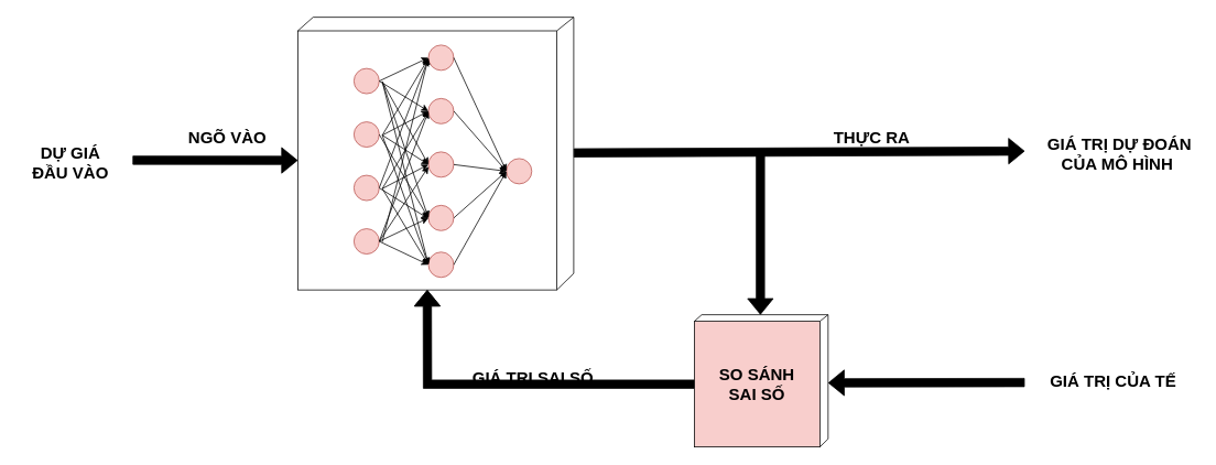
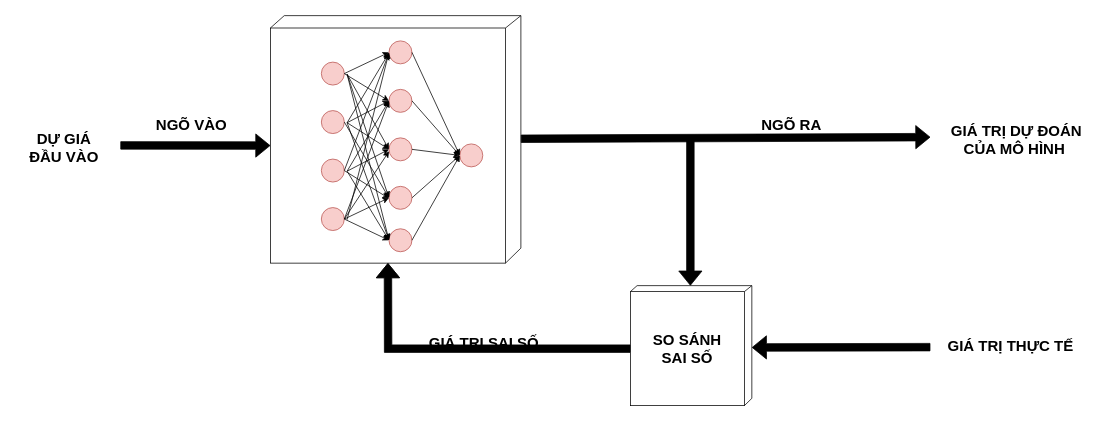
  <mxCell id="0" />
  <mxCell id="1" parent="0" />
  <mxCell id="2" value="" style="group" vertex="1" connectable="0" parent="1"><mxGeometry x="360" y="20" width="334" height="330" as="geometry" /></mxCell>
  <mxCell id="3" value="" style="whiteSpace=wrap;html=1;aspect=fixed;" vertex="1" parent="2"><mxGeometry y="16.5" width="313.5" height="313.5" as="geometry" /></mxCell>
  <mxCell id="4" value="" style="endArrow=none;html=1;rounded=0;" edge="1" parent="2"><mxGeometry width="50" height="50" relative="1" as="geometry"><mxPoint y="16.5" as="sourcePoint" /><mxPoint x="18.5" as="targetPoint" /></mxGeometry></mxCell>
  <mxCell id="5" value="" style="endArrow=none;html=1;rounded=0;entryX=1;entryY=1;entryDx=0;entryDy=0;" edge="1" parent="2" target="3"><mxGeometry width="50" height="50" relative="1" as="geometry"><mxPoint x="334" as="sourcePoint" /><mxPoint x="388.5" y="181.5" as="targetPoint" /><Array as="points"><mxPoint x="334" y="310" /></Array></mxGeometry></mxCell>
  <mxCell id="6" value="" style="endArrow=none;html=1;rounded=0;exitX=0;exitY=0;exitDx=0;exitDy=0;entryX=1;entryY=0;entryDx=0;entryDy=0;" edge="1" parent="2" target="3"><mxGeometry width="50" height="50" relative="1" as="geometry"><mxPoint x="18.5" as="sourcePoint" /><mxPoint x="334.2" as="targetPoint" /><Array as="points"><mxPoint x="334" /></Array></mxGeometry></mxCell>
  <mxCell id="7" value="" style="group" vertex="1" connectable="0" parent="1"><mxGeometry x="427.959" y="53.673" width="218.98" height="282.857" as="geometry" /></mxCell>
  <mxCell id="8" value="" style="ellipse;whiteSpace=wrap;html=1;aspect=fixed;fillColor=#f8cecc;strokeColor=#b85450;" vertex="1" parent="7"><mxGeometry y="28.286" width="30.636" height="30.636" as="geometry" /></mxCell>
  <mxCell id="9" value="" style="ellipse;whiteSpace=wrap;html=1;aspect=fixed;fillColor=#f8cecc;strokeColor=#b85450;" vertex="1" parent="7"><mxGeometry y="92.939" width="30.636" height="30.636" as="geometry" /></mxCell>
  <mxCell id="10" value="" style="ellipse;whiteSpace=wrap;html=1;aspect=fixed;fillColor=#f8cecc;strokeColor=#b85450;" vertex="1" parent="7"><mxGeometry y="157.592" width="30.636" height="30.636" as="geometry" /></mxCell>
  <mxCell id="11" value="" style="ellipse;whiteSpace=wrap;html=1;aspect=fixed;fillColor=#f8cecc;strokeColor=#b85450;" vertex="1" parent="7"><mxGeometry y="222.245" width="30.636" height="30.636" as="geometry" /></mxCell>
  <mxCell id="12" value="" style="ellipse;whiteSpace=wrap;html=1;aspect=fixed;fillColor=#f8cecc;strokeColor=#b85450;" vertex="1" parent="7"><mxGeometry x="90.168" width="30.636" height="30.636" as="geometry" /></mxCell>
  <mxCell id="13" value="" style="ellipse;whiteSpace=wrap;html=1;aspect=fixed;fillColor=#f8cecc;strokeColor=#b85450;" vertex="1" parent="7"><mxGeometry x="90.168" y="64.653" width="30.636" height="30.636" as="geometry" /></mxCell>
  <mxCell id="14" value="" style="ellipse;whiteSpace=wrap;html=1;aspect=fixed;fillColor=#f8cecc;strokeColor=#b85450;" vertex="1" parent="7"><mxGeometry x="90.168" y="129.306" width="30.636" height="30.636" as="geometry" /></mxCell>
  <mxCell id="15" value="" style="ellipse;whiteSpace=wrap;html=1;aspect=fixed;fillColor=#f8cecc;strokeColor=#b85450;" vertex="1" parent="7"><mxGeometry x="90.168" y="193.959" width="30.636" height="30.636" as="geometry" /></mxCell>
  <mxCell id="16" value="" style="ellipse;whiteSpace=wrap;html=1;aspect=fixed;fillColor=#f8cecc;strokeColor=#b85450;" vertex="1" parent="7"><mxGeometry x="90.168" y="250.531" width="30.636" height="30.636" as="geometry" /></mxCell>
  <mxCell id="17" value="" style="ellipse;whiteSpace=wrap;html=1;aspect=fixed;fillColor=#f8cecc;strokeColor=#b85450;" vertex="1" parent="7"><mxGeometry x="184.63" y="137.388" width="30.636" height="30.636" as="geometry" /></mxCell>
  <mxCell id="18" value="" style="endArrow=classic;html=1;rounded=0;exitX=1;exitY=0.5;exitDx=0;exitDy=0;entryX=0;entryY=0.5;entryDx=0;entryDy=0;" edge="1" parent="7" source="8" target="12"><mxGeometry width="50" height="50" relative="1" as="geometry"><mxPoint x="-55.818" y="129.306" as="sourcePoint" /><mxPoint x="4.294" y="48.49" as="targetPoint" /></mxGeometry></mxCell>
  <mxCell id="19" value="" style="endArrow=classic;html=1;rounded=0;exitX=1;exitY=0.5;exitDx=0;exitDy=0;entryX=0;entryY=0.5;entryDx=0;entryDy=0;" edge="1" parent="7" source="8" target="13"><mxGeometry width="50" height="50" relative="1" as="geometry"><mxPoint x="38.643" y="48.49" as="sourcePoint" /><mxPoint x="94.462" y="20.204" as="targetPoint" /></mxGeometry></mxCell>
  <mxCell id="20" value="" style="endArrow=classic;html=1;rounded=0;entryX=0;entryY=0.5;entryDx=0;entryDy=0;" edge="1" parent="7" target="14"><mxGeometry width="50" height="50" relative="1" as="geometry"><mxPoint x="34.35" y="44.449" as="sourcePoint" /><mxPoint x="94.462" y="84.857" as="targetPoint" /></mxGeometry></mxCell>
  <mxCell id="21" value="" style="endArrow=classic;html=1;rounded=0;entryX=0;entryY=0.5;entryDx=0;entryDy=0;" edge="1" parent="7" target="15"><mxGeometry width="50" height="50" relative="1" as="geometry"><mxPoint x="34.35" y="44.449" as="sourcePoint" /><mxPoint x="94.462" y="149.51" as="targetPoint" /></mxGeometry></mxCell>
  <mxCell id="22" value="" style="endArrow=classic;html=1;rounded=0;entryX=0;entryY=0.5;entryDx=0;entryDy=0;" edge="1" parent="7" target="16"><mxGeometry width="50" height="50" relative="1" as="geometry"><mxPoint x="34.35" y="44.449" as="sourcePoint" /><mxPoint x="94.462" y="214.163" as="targetPoint" /></mxGeometry></mxCell>
  <mxCell id="23" value="" style="endArrow=classic;html=1;rounded=0;entryX=0;entryY=0.5;entryDx=0;entryDy=0;exitX=1;exitY=0.5;exitDx=0;exitDy=0;" edge="1" parent="7" source="9" target="15"><mxGeometry width="50" height="50" relative="1" as="geometry"><mxPoint x="38.643" y="48.49" as="sourcePoint" /><mxPoint x="94.462" y="270.735" as="targetPoint" /></mxGeometry></mxCell>
  <mxCell id="24" value="" style="endArrow=classic;html=1;rounded=0;entryX=0;entryY=0.5;entryDx=0;entryDy=0;" edge="1" parent="7" target="14"><mxGeometry width="50" height="50" relative="1" as="geometry"><mxPoint x="34.35" y="109.102" as="sourcePoint" /><mxPoint x="94.462" y="214.163" as="targetPoint" /></mxGeometry></mxCell>
  <mxCell id="25" value="" style="endArrow=classic;html=1;rounded=0;entryX=0;entryY=0.5;entryDx=0;entryDy=0;" edge="1" parent="7" target="16"><mxGeometry width="50" height="50" relative="1" as="geometry"><mxPoint x="34.35" y="109.102" as="sourcePoint" /><mxPoint x="94.462" y="149.51" as="targetPoint" /></mxGeometry></mxCell>
  <mxCell id="26" value="" style="endArrow=classic;html=1;rounded=0;entryX=0;entryY=0.5;entryDx=0;entryDy=0;" edge="1" parent="7" target="13"><mxGeometry width="50" height="50" relative="1" as="geometry"><mxPoint x="34.35" y="109.102" as="sourcePoint" /><mxPoint x="94.462" y="270.735" as="targetPoint" /></mxGeometry></mxCell>
  <mxCell id="27" value="" style="endArrow=classic;html=1;rounded=0;" edge="1" parent="7"><mxGeometry width="50" height="50" relative="1" as="geometry"><mxPoint x="34.35" y="109.102" as="sourcePoint" /><mxPoint x="90.168" y="16.163" as="targetPoint" /></mxGeometry></mxCell>
  <mxCell id="28" value="" style="endArrow=classic;html=1;rounded=0;exitX=1;exitY=0.5;exitDx=0;exitDy=0;entryX=-0.01;entryY=0.557;entryDx=0;entryDy=0;entryPerimeter=0;" edge="1" parent="7" source="10" target="12"><mxGeometry width="50" height="50" relative="1" as="geometry"><mxPoint x="38.643" y="113.143" as="sourcePoint" /><mxPoint x="94.462" y="20.204" as="targetPoint" /></mxGeometry></mxCell>
  <mxCell id="29" value="" style="endArrow=classic;html=1;rounded=0;entryX=0;entryY=0.5;entryDx=0;entryDy=0;" edge="1" parent="7" target="13"><mxGeometry width="50" height="50" relative="1" as="geometry"><mxPoint x="34.35" y="173.755" as="sourcePoint" /><mxPoint x="98.756" y="24.245" as="targetPoint" /></mxGeometry></mxCell>
  <mxCell id="30" value="" style="endArrow=classic;html=1;rounded=0;entryX=0;entryY=0.5;entryDx=0;entryDy=0;" edge="1" parent="7" target="14"><mxGeometry width="50" height="50" relative="1" as="geometry"><mxPoint x="34.35" y="173.755" as="sourcePoint" /><mxPoint x="94.462" y="84.857" as="targetPoint" /></mxGeometry></mxCell>
  <mxCell id="31" value="" style="endArrow=classic;html=1;rounded=0;exitX=1;exitY=0.5;exitDx=0;exitDy=0;" edge="1" parent="7" source="10"><mxGeometry width="50" height="50" relative="1" as="geometry"><mxPoint x="38.643" y="177.796" as="sourcePoint" /><mxPoint x="90.168" y="210.122" as="targetPoint" /></mxGeometry></mxCell>
  <mxCell id="32" value="" style="endArrow=classic;html=1;rounded=0;entryX=0;entryY=0.5;entryDx=0;entryDy=0;" edge="1" parent="7" target="16"><mxGeometry width="50" height="50" relative="1" as="geometry"><mxPoint x="34.35" y="173.755" as="sourcePoint" /><mxPoint x="94.462" y="214.163" as="targetPoint" /></mxGeometry></mxCell>
  <mxCell id="33" value="" style="endArrow=classic;html=1;rounded=0;entryX=0;entryY=0.5;entryDx=0;entryDy=0;exitX=1;exitY=0.5;exitDx=0;exitDy=0;" edge="1" parent="7" source="11" target="16"><mxGeometry width="50" height="50" relative="1" as="geometry"><mxPoint x="38.643" y="177.796" as="sourcePoint" /><mxPoint x="94.462" y="270.735" as="targetPoint" /></mxGeometry></mxCell>
  <mxCell id="34" value="" style="endArrow=classic;html=1;rounded=0;entryX=0;entryY=0.5;entryDx=0;entryDy=0;exitX=1;exitY=0.5;exitDx=0;exitDy=0;" edge="1" parent="7" source="11" target="15"><mxGeometry width="50" height="50" relative="1" as="geometry"><mxPoint x="38.643" y="242.449" as="sourcePoint" /><mxPoint x="94.462" y="270.735" as="targetPoint" /></mxGeometry></mxCell>
  <mxCell id="35" value="" style="endArrow=classic;html=1;rounded=0;entryX=0.003;entryY=0.583;entryDx=0;entryDy=0;exitX=1;exitY=0.5;exitDx=0;exitDy=0;entryPerimeter=0;" edge="1" parent="7" source="11" target="14"><mxGeometry width="50" height="50" relative="1" as="geometry"><mxPoint x="38.643" y="242.449" as="sourcePoint" /><mxPoint x="94.462" y="214.163" as="targetPoint" /></mxGeometry></mxCell>
  <mxCell id="36" value="" style="endArrow=classic;html=1;rounded=0;entryX=0;entryY=0.5;entryDx=0;entryDy=0;exitX=1;exitY=0.5;exitDx=0;exitDy=0;" edge="1" parent="7" source="11" target="13"><mxGeometry width="50" height="50" relative="1" as="geometry"><mxPoint x="38.643" y="242.449" as="sourcePoint" /><mxPoint x="94.462" y="152.339" as="targetPoint" /></mxGeometry></mxCell>
  <mxCell id="37" value="" style="endArrow=classic;html=1;rounded=0;entryX=0;entryY=0.5;entryDx=0;entryDy=0;" edge="1" parent="7" target="12"><mxGeometry width="50" height="50" relative="1" as="geometry"><mxPoint x="34.35" y="238.408" as="sourcePoint" /><mxPoint x="94.462" y="84.857" as="targetPoint" /></mxGeometry></mxCell>
  <mxCell id="38" value="" style="endArrow=classic;html=1;rounded=0;exitX=1;exitY=0.5;exitDx=0;exitDy=0;entryX=0;entryY=0.5;entryDx=0;entryDy=0;" edge="1" parent="7" source="12" target="17"><mxGeometry width="50" height="50" relative="1" as="geometry"><mxPoint x="38.643" y="48.49" as="sourcePoint" /><mxPoint x="94.462" y="20.204" as="targetPoint" /></mxGeometry></mxCell>
  <mxCell id="39" value="" style="endArrow=classic;html=1;rounded=0;exitX=1;exitY=0.5;exitDx=0;exitDy=0;entryX=0;entryY=0.5;entryDx=0;entryDy=0;" edge="1" parent="7" source="13" target="17"><mxGeometry width="50" height="50" relative="1" as="geometry"><mxPoint x="128.812" y="20.204" as="sourcePoint" /><mxPoint x="188.924" y="157.592" as="targetPoint" /></mxGeometry></mxCell>
  <mxCell id="40" value="" style="endArrow=classic;html=1;rounded=0;exitX=1;exitY=0.5;exitDx=0;exitDy=0;entryX=0;entryY=0.5;entryDx=0;entryDy=0;" edge="1" parent="7" source="14" target="17"><mxGeometry width="50" height="50" relative="1" as="geometry"><mxPoint x="128.812" y="84.857" as="sourcePoint" /><mxPoint x="193.217" y="161.633" as="targetPoint" /></mxGeometry></mxCell>
  <mxCell id="41" value="" style="endArrow=classic;html=1;rounded=0;exitX=1;exitY=0.5;exitDx=0;exitDy=0;entryX=0;entryY=0.5;entryDx=0;entryDy=0;" edge="1" parent="7" source="15" target="17"><mxGeometry width="50" height="50" relative="1" as="geometry"><mxPoint x="128.812" y="149.51" as="sourcePoint" /><mxPoint x="197.511" y="165.673" as="targetPoint" /></mxGeometry></mxCell>
  <mxCell id="42" value="" style="endArrow=classic;html=1;rounded=0;exitX=1;exitY=0.5;exitDx=0;exitDy=0;entryX=0;entryY=0.5;entryDx=0;entryDy=0;" edge="1" parent="7" source="16" target="17"><mxGeometry width="50" height="50" relative="1" as="geometry"><mxPoint x="128.812" y="214.163" as="sourcePoint" /><mxPoint x="188.924" y="157.592" as="targetPoint" /></mxGeometry></mxCell>
  <mxCell id="43" value="" style="group" vertex="1" connectable="0" parent="1"><mxGeometry x="840" y="380" width="161.94" height="160" as="geometry" /></mxCell>
- <mxCell id="44" value="&lt;span style=&quot;font-size: 20px;&quot;&gt;&lt;b&gt;SO SÁNH&lt;/b&gt;&lt;/span&gt;&lt;div&gt;&lt;span style=&quot;font-size: 20px;&quot;&gt;&lt;b&gt;SAI SỐ&lt;/b&gt;&lt;/span&gt;&lt;/div&gt;" style="whiteSpace=wrap;html=1;aspect=fixed;fillColor=#f8cecc;" vertex="1" parent="43"><mxGeometry y="8" width="152" height="152" as="geometry" /></mxCell>
+ <mxCell id="44" value="&lt;span style=&quot;font-size: 20px;&quot;&gt;&lt;b&gt;SO SÁNH&lt;/b&gt;&lt;/span&gt;&lt;div&gt;&lt;span style=&quot;font-size: 20px;&quot;&gt;&lt;b&gt;SAI SỐ&lt;/b&gt;&lt;/span&gt;&lt;/div&gt;" style="whiteSpace=wrap;html=1;aspect=fixed;" vertex="1" parent="43"><mxGeometry y="8" width="152" height="152" as="geometry" /></mxCell>
  <mxCell id="45" value="" style="endArrow=none;html=1;rounded=0;" edge="1" parent="43"><mxGeometry width="50" height="50" relative="1" as="geometry"><mxPoint y="8" as="sourcePoint" /><mxPoint x="8.97" as="targetPoint" /></mxGeometry></mxCell>
  <mxCell id="46" value="" style="endArrow=none;html=1;rounded=0;entryX=1;entryY=1;entryDx=0;entryDy=0;" edge="1" parent="43" target="44"><mxGeometry width="50" height="50" relative="1" as="geometry"><mxPoint x="161.94" as="sourcePoint" /><mxPoint x="188.364" y="88" as="targetPoint" /><Array as="points"><mxPoint x="161.94" y="150.303" /></Array></mxGeometry></mxCell>
  <mxCell id="47" value="" style="endArrow=none;html=1;rounded=0;exitX=0;exitY=0;exitDx=0;exitDy=0;entryX=1;entryY=0;entryDx=0;entryDy=0;" edge="1" parent="43" target="44"><mxGeometry width="50" height="50" relative="1" as="geometry"><mxPoint x="8.97" as="sourcePoint" /><mxPoint x="162.037" as="targetPoint" /><Array as="points"><mxPoint x="161.94" /></Array></mxGeometry></mxCell>
  <mxCell id="48" value="" style="shape=flexArrow;endArrow=classic;html=1;rounded=0;entryX=0;entryY=0.5;entryDx=0;entryDy=0;strokeColor=default;fillColor=#000000;" edge="1" parent="1" target="3"><mxGeometry width="50" height="50" relative="1" as="geometry"><mxPoint x="160" y="193" as="sourcePoint" /><mxPoint x="360" y="193" as="targetPoint" /></mxGeometry></mxCell>
  <mxCell id="49" value="" style="shape=flexArrow;endArrow=classic;html=1;rounded=0;strokeColor=default;fillColor=#000000;" edge="1" parent="1"><mxGeometry width="50" height="50" relative="1" as="geometry"><mxPoint x="694" y="184.17" as="sourcePoint" /><mxPoint x="1240" y="182" as="targetPoint" /></mxGeometry></mxCell>
  <mxCell id="50" value="" style="shape=flexArrow;endArrow=classic;html=1;rounded=0;strokeColor=default;fillColor=#000000;" edge="1" parent="1"><mxGeometry width="50" height="50" relative="1" as="geometry"><mxPoint x="920" y="180" as="sourcePoint" /><mxPoint x="920" y="380" as="targetPoint" /></mxGeometry></mxCell>
  <mxCell id="51" value="" style="shape=flexArrow;endArrow=classic;html=1;rounded=0;strokeColor=default;fillColor=#000000;exitX=0;exitY=0.5;exitDx=0;exitDy=0;entryX=0.5;entryY=1;entryDx=0;entryDy=0;" edge="1" parent="1" source="44" target="3"><mxGeometry width="50" height="50" relative="1" as="geometry"><mxPoint x="646.94" y="410" as="sourcePoint" /><mxPoint x="520" y="360" as="targetPoint" /><Array as="points"><mxPoint x="517" y="464" /></Array></mxGeometry></mxCell>
  <mxCell id="52" value="" style="shape=flexArrow;endArrow=classic;html=1;rounded=0;entryX=1;entryY=0.5;entryDx=0;entryDy=0;strokeColor=default;fillColor=#000000;" edge="1" parent="1"><mxGeometry width="50" height="50" relative="1" as="geometry"><mxPoint x="1240" y="462" as="sourcePoint" /><mxPoint x="1001.94" y="462.41" as="targetPoint" /></mxGeometry></mxCell>
- <mxCell id="53" value="&lt;b&gt;NGÕ VÀO&lt;/b&gt;" style="text;html=1;align=center;verticalAlign=middle;whiteSpace=wrap;rounded=0;fontSize=20;" vertex="1" parent="1"><mxGeometry x="210" y="150" width="130" height="30" as="geometry" /></mxCell>
- <mxCell id="54" value="&lt;b&gt;THỰC RA&lt;/b&gt;" style="text;html=1;align=center;verticalAlign=middle;whiteSpace=wrap;rounded=0;fontSize=20;" vertex="1" parent="1"><mxGeometry x="990" y="150" width="130" height="30" as="geometry" /></mxCell>
+ <mxCell id="53" value="&lt;b&gt;NGÕ VÀO&lt;/b&gt;" style="text;html=1;align=center;verticalAlign=middle;whiteSpace=wrap;rounded=0;fontSize=20;" vertex="1" parent="1"><mxGeometry x="190" y="150" width="130" height="30" as="geometry" /></mxCell>
+ <mxCell id="54" value="&lt;b&gt;NGÕ RA&lt;/b&gt;" style="text;html=1;align=center;verticalAlign=middle;whiteSpace=wrap;rounded=0;fontSize=20;" vertex="1" parent="1"><mxGeometry x="990" y="150" width="130" height="30" as="geometry" /></mxCell>
  <mxCell id="55" value="&lt;b&gt;GIÁ TRỊ DỰ ĐOÁN CỦA MÔ HÌNH&amp;nbsp;&lt;/b&gt;" style="text;html=1;align=center;verticalAlign=middle;whiteSpace=wrap;rounded=0;fontSize=20;" vertex="1" parent="1"><mxGeometry x="1260" y="170" width="190" height="30" as="geometry" /></mxCell>
- <mxCell id="56" value="&lt;b&gt;GIÁ TRỊ CỦA TẾ&amp;nbsp;&lt;/b&gt;" style="text;html=1;align=center;verticalAlign=middle;whiteSpace=wrap;rounded=0;fontSize=20;" vertex="1" parent="1"><mxGeometry x="1260" y="445" width="180" height="30" as="geometry" /></mxCell>
+ <mxCell id="56" value="&lt;b&gt;GIÁ TRỊ THỰC TẾ&amp;nbsp;&lt;/b&gt;" style="text;html=1;align=center;verticalAlign=middle;whiteSpace=wrap;rounded=0;fontSize=20;" vertex="1" parent="1"><mxGeometry x="1260" y="445" width="180" height="30" as="geometry" /></mxCell>
  <mxCell id="57" value="&lt;b&gt;GIÁ TRỊ SAI SỐ&lt;/b&gt;" style="text;html=1;align=center;verticalAlign=middle;whiteSpace=wrap;rounded=0;fontSize=20;" vertex="1" parent="1"><mxGeometry x="565" y="440" width="160" height="30" as="geometry" /></mxCell>
  <mxCell id="58" value="&lt;b&gt;DỰ GIÁ&lt;/b&gt;&lt;div&gt;&lt;b&gt;ĐẦU VÀO&lt;/b&gt;&lt;/div&gt;" style="text;html=1;align=center;verticalAlign=middle;whiteSpace=wrap;rounded=0;fontSize=20;" vertex="1" parent="1"><mxGeometry x="20" y="180" width="130" height="30" as="geometry" /></mxCell>
